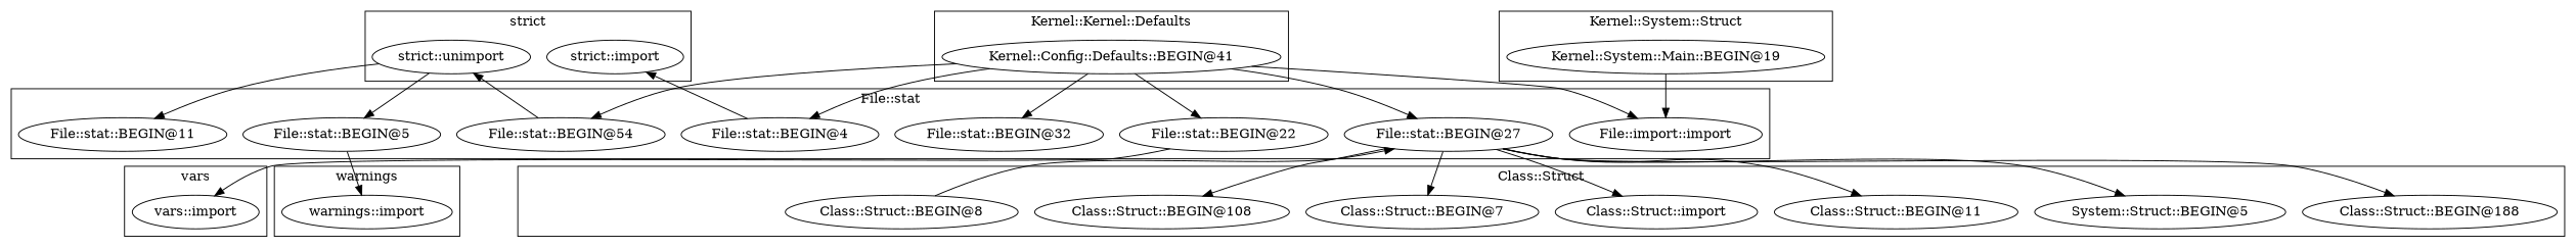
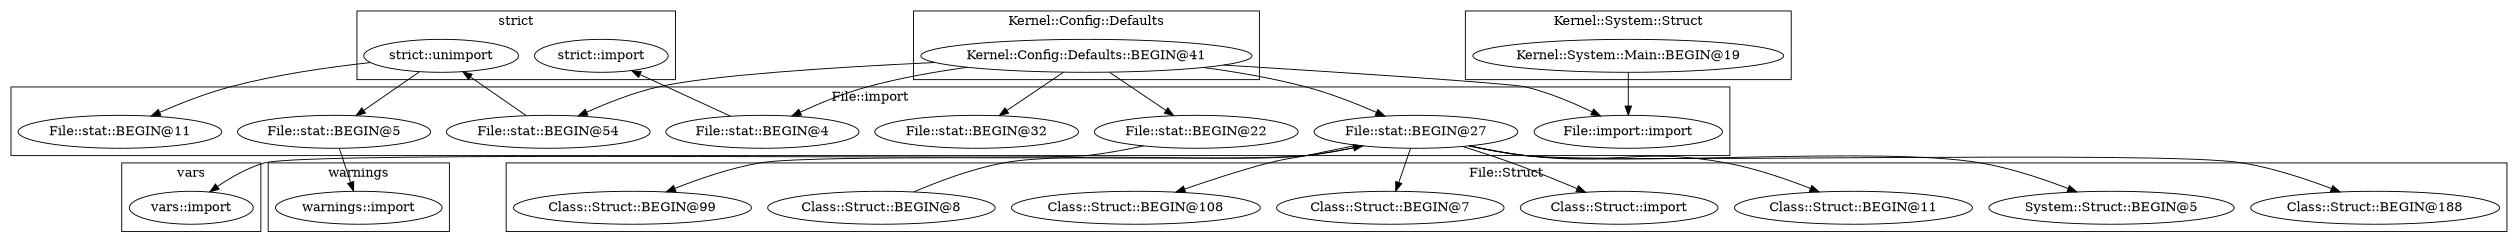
  digraph {
    "vars::import"
    "warnings::import"
    "strict::import"
    "strict::unimport"
    "File::stat::BEGIN@22"
    "File::stat::BEGIN@5"
    "File::stat::BEGIN@4"
    "File::stat::BEGIN@11"
    "File::stat::BEGIN@54"
    "File::stat::BEGIN@27"
    n11 [label="File::stat::BEGIN@32"]
    n12 [label="File::import::import"]
    "Kernel::Config::Defaults::BEGIN@41"
    "Class::Struct::BEGIN@11"
    "Class::Struct::import"
    "Class::Struct::BEGIN@7"
    "Class::Struct::BEGIN@108"
    "Class::Struct::BEGIN@8"
+   "Class::Struct::BEGIN@99"
    "Class::Struct::BEGIN@188"
    n21 [label="System::Struct::BEGIN@5"]
    "Kernel::System::Main::BEGIN@19"
    subgraph cluster_1 {
      label=vars
      "vars::import"
    }
    subgraph cluster_2 {
      label=warnings
      "warnings::import"
    }
    subgraph cluster_3 {
      label="strict"
      "strict::import"
      "strict::unimport"
    }
    subgraph cluster_4 {
-     label="File::stat"
+     label="File::import"
      "File::stat::BEGIN@22"
      "File::stat::BEGIN@5"
      "File::stat::BEGIN@4"
      "File::stat::BEGIN@11"
      "File::stat::BEGIN@54"
      "File::stat::BEGIN@27"
      n11
      n12
    }
    subgraph cluster_5 {
-     label="Kernel::Kernel::Defaults"
+     label="Kernel::Config::Defaults"
      "Kernel::Config::Defaults::BEGIN@41"
    }
    subgraph cluster_6 {
-     label="Class::Struct"
+     label="File::Struct"
      "Class::Struct::BEGIN@11"
      "Class::Struct::import"
      "Class::Struct::BEGIN@7"
      "Class::Struct::BEGIN@108"
      "Class::Struct::BEGIN@8"
+     "Class::Struct::BEGIN@99"
      "Class::Struct::BEGIN@188"
      n21
    }
    subgraph cluster_7 {
      label="Kernel::System::Struct"
      "Kernel::System::Main::BEGIN@19"
    }
    "strict::unimport" -> "File::stat::BEGIN@5"
    "strict::unimport" -> "File::stat::BEGIN@11"
    "File::stat::BEGIN@22" -> "vars::import"
    "File::stat::BEGIN@5" -> "warnings::import"
    "File::stat::BEGIN@4" -> "strict::import"
    "File::stat::BEGIN@54" -> "strict::unimport"
    "File::stat::BEGIN@27" -> "Class::Struct::BEGIN@11"
    "File::stat::BEGIN@27" -> "Class::Struct::import"
    "File::stat::BEGIN@27" -> "Class::Struct::BEGIN@7"
    "File::stat::BEGIN@27" -> "Class::Struct::BEGIN@108"
+   "File::stat::BEGIN@27" -> "Class::Struct::BEGIN@99"
    "File::stat::BEGIN@27" -> "Class::Struct::BEGIN@188"
    "File::stat::BEGIN@27" -> n21
    "Kernel::Config::Defaults::BEGIN@41" -> "File::stat::BEGIN@22"
    "Kernel::Config::Defaults::BEGIN@41" -> "File::stat::BEGIN@4"
    "Kernel::Config::Defaults::BEGIN@41" -> "File::stat::BEGIN@54"
    "Kernel::Config::Defaults::BEGIN@41" -> "File::stat::BEGIN@27"
    "Kernel::Config::Defaults::BEGIN@41" -> n11
    "Kernel::Config::Defaults::BEGIN@41" -> n12
    "Class::Struct::BEGIN@8" -> "File::stat::BEGIN@27"
    "Kernel::System::Main::BEGIN@19" -> n12
  }
